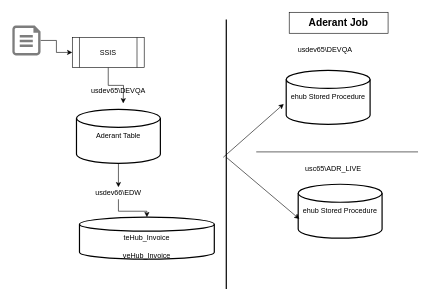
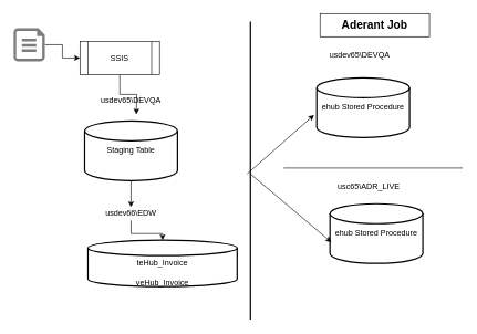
  <mxCell id="0" />
  <mxCell id="1" parent="0" />
  <mxCell id="2" style="edgeStyle=orthogonalEdgeStyle;rounded=0;orthogonalLoop=1;jettySize=auto;html=1;entryX=0;entryY=0.5;entryDx=0;entryDy=0;" parent="1" source="3" target="11" edge="1"><mxGeometry relative="1" as="geometry" /></mxCell>
  <mxCell id="3" value="" style="shadow=0;dashed=0;html=1;strokeColor=none;labelPosition=center;verticalLabelPosition=bottom;verticalAlign=top;align=center;shape=mxgraph.azure.file;fillColor=#7D7D7D;" parent="1" vertex="1"><mxGeometry x="20" y="42" width="47" height="50" as="geometry" /></mxCell>
  <mxCell id="4" style="edgeStyle=orthogonalEdgeStyle;rounded=0;orthogonalLoop=1;jettySize=auto;html=1;entryX=0.5;entryY=0;entryDx=0;entryDy=0;" parent="1" source="5" target="8" edge="1"><mxGeometry relative="1" as="geometry" /></mxCell>
- <mxCell id="5" value="Aderant Table" style="strokeWidth=2;html=1;shape=mxgraph.flowchart.database;whiteSpace=wrap;" parent="1" vertex="1"><mxGeometry x="127" y="182" width="140" height="90" as="geometry" /></mxCell>
+ <mxCell id="5" value="Staging Table" style="strokeWidth=2;html=1;shape=mxgraph.flowchart.database;whiteSpace=wrap;" parent="1" vertex="1"><mxGeometry x="127" y="182" width="140" height="90" as="geometry" /></mxCell>
  <mxCell id="6" value="usdev65\DEVQA" style="text;html=1;strokeColor=none;fillColor=none;align=center;verticalAlign=middle;whiteSpace=wrap;rounded=0;" parent="1" vertex="1"><mxGeometry x="152" y="142" width="90" height="20" as="geometry" /></mxCell>
  <mxCell id="7" value="" style="edgeStyle=orthogonalEdgeStyle;rounded=0;orthogonalLoop=1;jettySize=auto;html=1;" parent="1" source="8" target="9" edge="1"><mxGeometry relative="1" as="geometry" /></mxCell>
  <mxCell id="8" value="usdev66\EDW" style="text;html=1;strokeColor=none;fillColor=none;align=center;verticalAlign=middle;whiteSpace=wrap;rounded=0;" parent="1" vertex="1"><mxGeometry x="152" y="312" width="90" height="20" as="geometry" /></mxCell>
  <mxCell id="9" value="&lt;br&gt;&lt;br&gt;teHub_Invoice&lt;br&gt;&lt;br&gt;veHub_Invoice&lt;br&gt;" style="strokeWidth=2;html=1;shape=mxgraph.flowchart.database;whiteSpace=wrap;" parent="1" vertex="1"><mxGeometry x="132" y="362" width="225" height="70" as="geometry" /></mxCell>
  <mxCell id="10" style="edgeStyle=orthogonalEdgeStyle;rounded=0;orthogonalLoop=1;jettySize=auto;html=1;" parent="1" source="11" edge="1"><mxGeometry relative="1" as="geometry"><mxPoint x="205" y="172" as="targetPoint" /></mxGeometry></mxCell>
  <mxCell id="11" value="SSIS" style="shape=process;whiteSpace=wrap;html=1;backgroundOutline=1;" parent="1" vertex="1"><mxGeometry x="120" y="62" width="120" height="50" as="geometry" /></mxCell>
  <mxCell id="12" value="ehub Stored Procedure" style="strokeWidth=2;html=1;shape=mxgraph.flowchart.database;whiteSpace=wrap;" parent="1" vertex="1"><mxGeometry x="477" y="117" width="140" height="90" as="geometry" /></mxCell>
  <mxCell id="13" value="usdev65\DEVQA" style="text;html=1;strokeColor=none;fillColor=none;align=center;verticalAlign=middle;whiteSpace=wrap;rounded=0;" parent="1" vertex="1"><mxGeometry x="497" y="77" width="90" height="10" as="geometry" /></mxCell>
  <mxCell id="14" value="ehub Stored Procedure" style="strokeWidth=2;html=1;shape=mxgraph.flowchart.database;whiteSpace=wrap;" parent="1" vertex="1"><mxGeometry x="497" y="307" width="140" height="90" as="geometry" /></mxCell>
  <mxCell id="15" value="" style="line;strokeWidth=2;direction=south;html=1;" parent="1" vertex="1"><mxGeometry x="372" y="32" width="10" height="450" as="geometry" /></mxCell>
  <mxCell id="16" value="" style="line;strokeWidth=1;fillColor=none;align=left;verticalAlign=middle;spacingTop=-1;spacingLeft=3;spacingRight=3;rotatable=0;labelPosition=right;points=[];portConstraint=eastwest;" parent="1" vertex="1"><mxGeometry x="427" y="249" width="270" height="8" as="geometry" /></mxCell>
  <mxCell id="17" value="" style="endArrow=classic;html=1;entryX=-0.029;entryY=0.622;entryDx=0;entryDy=0;entryPerimeter=0;" parent="1" target="12" edge="1"><mxGeometry width="50" height="50" relative="1" as="geometry"><mxPoint x="372" y="262" as="sourcePoint" /><mxPoint x="422" y="212" as="targetPoint" /></mxGeometry></mxCell>
  <mxCell id="18" value="" style="endArrow=classic;html=1;entryX=0.014;entryY=0.644;entryDx=0;entryDy=0;entryPerimeter=0;exitX=0.511;exitY=0.5;exitDx=0;exitDy=0;exitPerimeter=0;" parent="1" source="15" target="14" edge="1"><mxGeometry width="50" height="50" relative="1" as="geometry"><mxPoint x="382" y="272" as="sourcePoint" /><mxPoint x="483" y="183" as="targetPoint" /></mxGeometry></mxCell>
  <mxCell id="19" value="usc65\ADR_LIVE" style="text;html=1;" parent="1" vertex="1"><mxGeometry x="507" y="267" width="120" height="30" as="geometry" /></mxCell>
  <mxCell id="20" value="&lt;b&gt;&lt;font style=&quot;font-size: 17px&quot;&gt;Aderant Job&lt;/font&gt;&lt;/b&gt;" style="rounded=0;whiteSpace=wrap;html=1;" parent="1" vertex="1"><mxGeometry x="482" y="20" width="165" height="35" as="geometry" /></mxCell>
